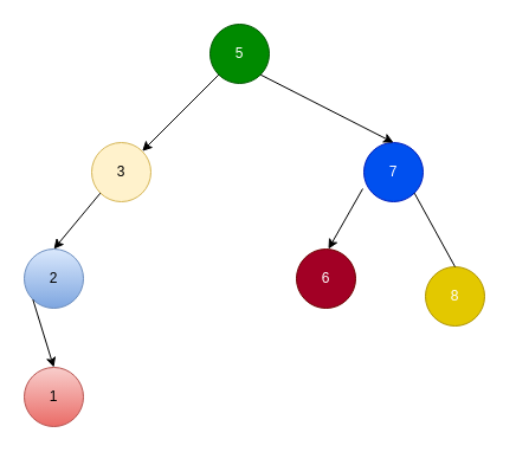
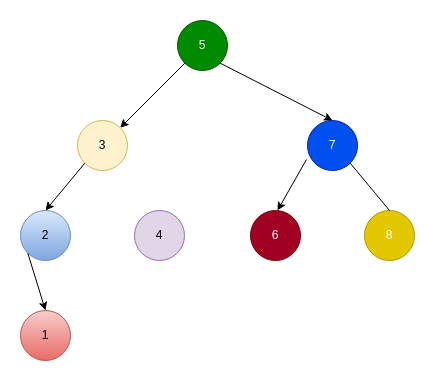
  <mxCell id="0" />
  <mxCell id="1" parent="0" />
  <mxCell id="2" value="5" style="ellipse;whiteSpace=wrap;html=1;aspect=fixed;fillColor=#008a00;strokeColor=#005700;fontColor=#ffffff;" vertex="1" parent="1"><mxGeometry x="177" y="20" width="50" height="50" as="geometry" /></mxCell>
  <mxCell id="3" value="3" style="ellipse;whiteSpace=wrap;html=1;aspect=fixed;fillColor=#fff2cc;strokeColor=#d6b656;" vertex="1" parent="1"><mxGeometry x="77" y="120" width="50" height="50" as="geometry" /></mxCell>
  <mxCell id="4" value="7" style="ellipse;whiteSpace=wrap;html=1;aspect=fixed;fillColor=#0050ef;strokeColor=#001DBC;fontColor=#ffffff;" vertex="1" parent="1"><mxGeometry x="307" y="120" width="50" height="50" as="geometry" /></mxCell>
  <mxCell id="5" value="" style="endArrow=classic;html=1;exitX=1;exitY=1;exitDx=0;exitDy=0;entryX=0.5;entryY=0;entryDx=0;entryDy=0;" edge="1" parent="1" source="2" target="4"><mxGeometry width="50" height="50" relative="1" as="geometry"><mxPoint x="217" y="310" as="sourcePoint" /><mxPoint x="267" y="260" as="targetPoint" /></mxGeometry></mxCell>
  <mxCell id="6" value="" style="endArrow=classic;html=1;exitX=0;exitY=1;exitDx=0;exitDy=0;entryX=1;entryY=0;entryDx=0;entryDy=0;" edge="1" parent="1" source="2" target="3"><mxGeometry width="50" height="50" relative="1" as="geometry"><mxPoint x="217" y="310" as="sourcePoint" /><mxPoint x="267" y="260" as="targetPoint" /></mxGeometry></mxCell>
  <mxCell id="7" value="2" style="ellipse;whiteSpace=wrap;html=1;aspect=fixed;fillColor=#dae8fc;strokeColor=#6c8ebf;gradientColor=#7ea6e0;" vertex="1" parent="1"><mxGeometry x="20" y="210" width="50" height="50" as="geometry" /></mxCell>
+ <mxCell id="8" value="4" style="ellipse;whiteSpace=wrap;html=1;aspect=fixed;fillColor=#e1d5e7;strokeColor=#9673a6;" vertex="1" parent="1"><mxGeometry x="134" y="210" width="50" height="50" as="geometry" /></mxCell>
  <mxCell id="9" value="6" style="ellipse;whiteSpace=wrap;html=1;aspect=fixed;fillColor=#a20025;strokeColor=#6F0000;fontColor=#ffffff;" vertex="1" parent="1"><mxGeometry x="250" y="210" width="50" height="50" as="geometry" /></mxCell>
- <mxCell id="10" value="8" style="ellipse;whiteSpace=wrap;html=1;aspect=fixed;fillColor=#e3c800;strokeColor=#B09500;fontColor=#ffffff;" vertex="1" parent="1"><mxGeometry x="359" y="225" width="50" height="50" as="geometry" /></mxCell>
+ <mxCell id="10" value="8" style="ellipse;whiteSpace=wrap;html=1;aspect=fixed;fillColor=#e3c800;strokeColor=#B09500;fontColor=#ffffff;" vertex="1" parent="1"><mxGeometry x="364" y="210" width="50" height="50" as="geometry" /></mxCell>
  <mxCell id="11" value="" style="endArrow=classic;html=1;exitX=0;exitY=1;exitDx=0;exitDy=0;entryX=0.5;entryY=0;entryDx=0;entryDy=0;" edge="1" parent="1" source="3" target="7"><mxGeometry width="50" height="50" relative="1" as="geometry"><mxPoint x="217" y="310" as="sourcePoint" /><mxPoint x="267" y="260" as="targetPoint" /></mxGeometry></mxCell>
  <mxCell id="12" value="" style="endArrow=classic;html=1;entryX=0.54;entryY=0.2;entryDx=0;entryDy=0;entryPerimeter=0;exitX=-0.02;exitY=0.78;exitDx=0;exitDy=0;exitPerimeter=0;" edge="1" parent="1" source="4"><mxGeometry width="50" height="50" relative="1" as="geometry"><mxPoint x="277" y="160" as="sourcePoint" /><mxPoint x="277" y="210" as="targetPoint" /></mxGeometry></mxCell>
  <mxCell id="13" value="" style="endArrow=none;html=1;exitX=1;exitY=1;exitDx=0;exitDy=0;entryX=0.5;entryY=0;entryDx=0;entryDy=0;" edge="1" parent="1" source="4" target="10"><mxGeometry width="50" height="50" relative="1" as="geometry"><mxPoint x="434.322" y="152.678" as="sourcePoint" /><mxPoint x="397" y="210" as="targetPoint" /></mxGeometry></mxCell>
  <mxCell id="14" value="1" style="ellipse;whiteSpace=wrap;html=1;aspect=fixed;fillColor=#f8cecc;strokeColor=#b85450;gradientColor=#ea6b66;" vertex="1" parent="1"><mxGeometry x="20" y="310" width="50" height="50" as="geometry" /></mxCell>
  <mxCell id="15" value="" style="endArrow=classic;html=1;exitX=0;exitY=1;exitDx=0;exitDy=0;entryX=0.5;entryY=0;entryDx=0;entryDy=0;" edge="1" parent="1" source="7" target="14"><mxGeometry width="50" height="50" relative="1" as="geometry"><mxPoint x="94.322" y="172.678" as="sourcePoint" /><mxPoint x="55" y="220" as="targetPoint" /></mxGeometry></mxCell>
